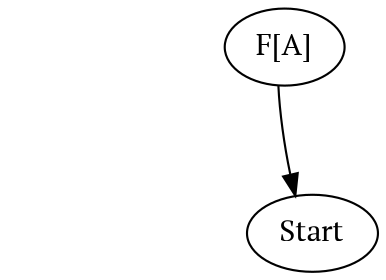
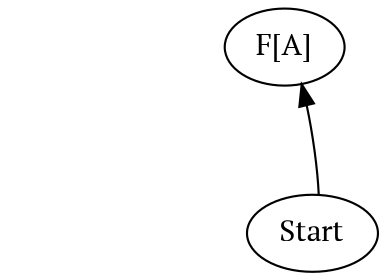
  digraph {
    fontname="PT Serif"
    node [fontname="PT Serif" group=upper]
    edge [fontname="PT Serif" style=invis]
    n1 [group=lower label="F[A]"]
    A [style=invis]
    n3 [label="F[B]" style=invis]
    Start [group=""]
    subgraph sub_1 {
      rank=same
      n1
      A
    }
    n1 -> n3 [label="flatMap(f)"]
    A -> n1
    A -> n3 [label=f]
-   n1 -> Start [style=""]
+   Start -> n1 [style=""]
  }
